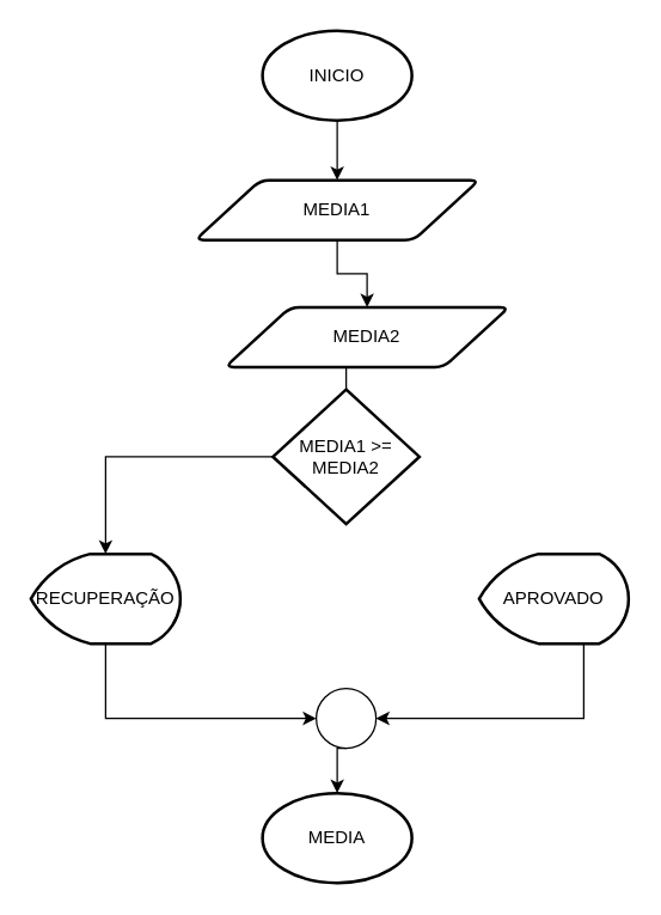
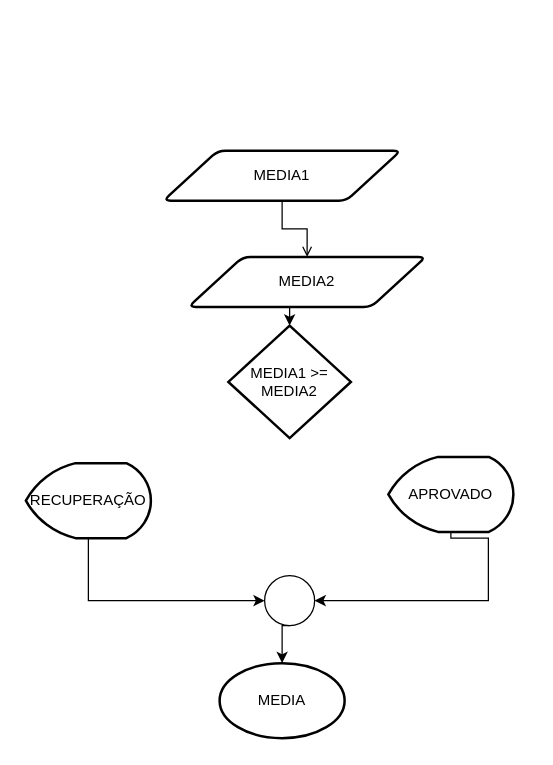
  <mxCell id="0" />
  <mxCell id="1" parent="0" />
  <mxCell id="2" value="MEDIA" style="strokeWidth=2;html=1;shape=mxgraph.flowchart.start_1;whiteSpace=wrap;" vertex="1" parent="1"><mxGeometry x="175" y="530" width="100" height="60" as="geometry" /></mxCell>
- <mxCell id="3" style="edgeStyle=orthogonalEdgeStyle;rounded=0;orthogonalLoop=1;jettySize=auto;html=1;exitX=0.5;exitY=1;exitDx=0;exitDy=0;exitPerimeter=0;entryX=0.5;entryY=0;entryDx=0;entryDy=0;" edge="1" parent="1" source="4" target="6"><mxGeometry relative="1" as="geometry" /></mxCell>
- <mxCell id="4" value="INICIO" style="strokeWidth=2;html=1;shape=mxgraph.flowchart.start_1;whiteSpace=wrap;" vertex="1" parent="1"><mxGeometry x="175" y="20" width="100" height="60" as="geometry" /></mxCell>
- <mxCell id="5" style="edgeStyle=orthogonalEdgeStyle;rounded=0;orthogonalLoop=1;jettySize=auto;html=1;exitX=0.5;exitY=1;exitDx=0;exitDy=0;entryX=0.5;entryY=0;entryDx=0;entryDy=0;" edge="1" parent="1" source="6" target="7"><mxGeometry relative="1" as="geometry" /></mxCell>
+ <mxCell id="5" style="edgeStyle=orthogonalEdgeStyle;rounded=0;orthogonalLoop=1;jettySize=auto;html=1;exitX=0.5;exitY=1;exitDx=0;exitDy=0;entryX=0.5;entryY=0;entryDx=0;entryDy=0;endArrow=open;" edge="1" parent="1" source="6" target="7"><mxGeometry relative="1" as="geometry" /></mxCell>
  <mxCell id="6" value="MEDIA1" style="shape=parallelogram;html=1;strokeWidth=2;perimeter=parallelogramPerimeter;whiteSpace=wrap;rounded=1;arcSize=12;size=0.23;" vertex="1" parent="1"><mxGeometry x="130" y="120" width="190" height="40" as="geometry" /></mxCell>
  <mxCell id="7" value="MEDIA2" style="shape=parallelogram;html=1;strokeWidth=2;perimeter=parallelogramPerimeter;whiteSpace=wrap;rounded=1;arcSize=12;size=0.23;" vertex="1" parent="1"><mxGeometry x="150" y="205" width="190" height="40" as="geometry" /></mxCell>
  <mxCell id="8" value="MEDIA1 &amp;gt;= MEDIA2" style="strokeWidth=2;html=1;shape=mxgraph.flowchart.decision;whiteSpace=wrap;" vertex="1" parent="1"><mxGeometry x="182" y="260" width="98" height="90" as="geometry" /></mxCell>
  <mxCell id="9" value="RECUPERAÇÃO" style="strokeWidth=2;html=1;shape=mxgraph.flowchart.display;whiteSpace=wrap;" vertex="1" parent="1"><mxGeometry x="20" y="370" width="100" height="60" as="geometry" /></mxCell>
- <mxCell id="10" value="APROVADO" style="strokeWidth=2;html=1;shape=mxgraph.flowchart.display;whiteSpace=wrap;" vertex="1" parent="1"><mxGeometry x="320" y="370" width="100" height="60" as="geometry" /></mxCell>
- <mxCell id="11" style="edgeStyle=orthogonalEdgeStyle;rounded=0;orthogonalLoop=1;jettySize=auto;html=1;exitX=0;exitY=0.5;exitDx=0;exitDy=0;exitPerimeter=0;entryX=0.5;entryY=0;entryDx=0;entryDy=0;entryPerimeter=0;" edge="1" parent="1" source="8" target="9"><mxGeometry relative="1" as="geometry" /></mxCell>
- <mxCell id="12" style="edgeStyle=orthogonalEdgeStyle;rounded=0;orthogonalLoop=1;jettySize=auto;html=1;exitX=0.5;exitY=1;exitDx=0;exitDy=0;entryX=0.5;entryY=0;entryDx=0;entryDy=0;entryPerimeter=0;endArrow=none;" edge="1" parent="1" source="7" target="8"><mxGeometry relative="1" as="geometry" /></mxCell>
+ <mxCell id="10" value="APROVADO" style="strokeWidth=2;html=1;shape=mxgraph.flowchart.display;whiteSpace=wrap;" vertex="1" parent="1"><mxGeometry x="310" y="365" width="100" height="60" as="geometry" /></mxCell>
+ <mxCell id="12" style="edgeStyle=orthogonalEdgeStyle;rounded=0;orthogonalLoop=1;jettySize=auto;html=1;exitX=0.5;exitY=1;exitDx=0;exitDy=0;entryX=0.5;entryY=0;entryDx=0;entryDy=0;entryPerimeter=0;" edge="1" parent="1" source="7" target="8"><mxGeometry relative="1" as="geometry" /></mxCell>
  <mxCell id="13" value="" style="verticalLabelPosition=bottom;verticalAlign=top;html=1;shape=mxgraph.flowchart.on-page_reference;" vertex="1" parent="1"><mxGeometry x="211" y="460" width="40" height="40" as="geometry" /></mxCell>
  <mxCell id="14" style="edgeStyle=orthogonalEdgeStyle;rounded=0;orthogonalLoop=1;jettySize=auto;html=1;exitX=0.5;exitY=1;exitDx=0;exitDy=0;exitPerimeter=0;entryX=1;entryY=0.5;entryDx=0;entryDy=0;entryPerimeter=0;" edge="1" parent="1" source="10" target="13"><mxGeometry relative="1" as="geometry"><Array as="points"><mxPoint x="390" y="430" /><mxPoint x="390" y="480" /></Array></mxGeometry></mxCell>
  <mxCell id="15" style="edgeStyle=orthogonalEdgeStyle;rounded=0;orthogonalLoop=1;jettySize=auto;html=1;exitX=0.5;exitY=1;exitDx=0;exitDy=0;exitPerimeter=0;entryX=0;entryY=0.5;entryDx=0;entryDy=0;entryPerimeter=0;" edge="1" parent="1" source="9" target="13"><mxGeometry relative="1" as="geometry" /></mxCell>
  <mxCell id="16" style="edgeStyle=orthogonalEdgeStyle;rounded=0;orthogonalLoop=1;jettySize=auto;html=1;exitX=0.5;exitY=1;exitDx=0;exitDy=0;exitPerimeter=0;entryX=0.5;entryY=0;entryDx=0;entryDy=0;entryPerimeter=0;" edge="1" parent="1" source="13" target="2"><mxGeometry relative="1" as="geometry" /></mxCell>
